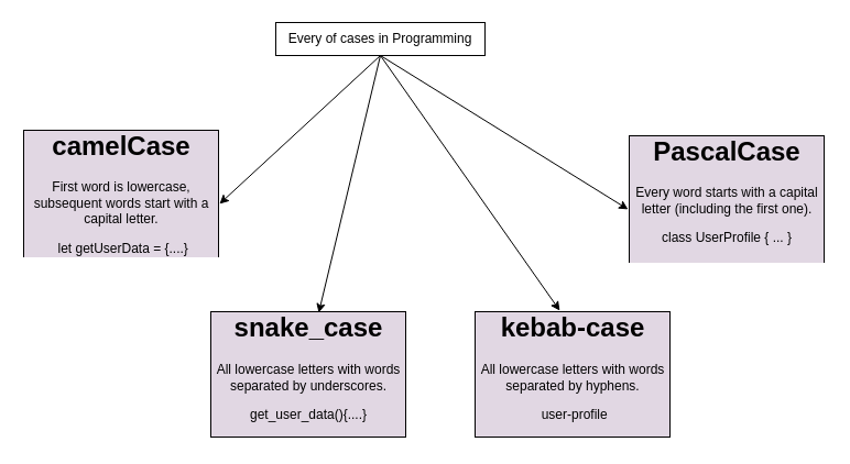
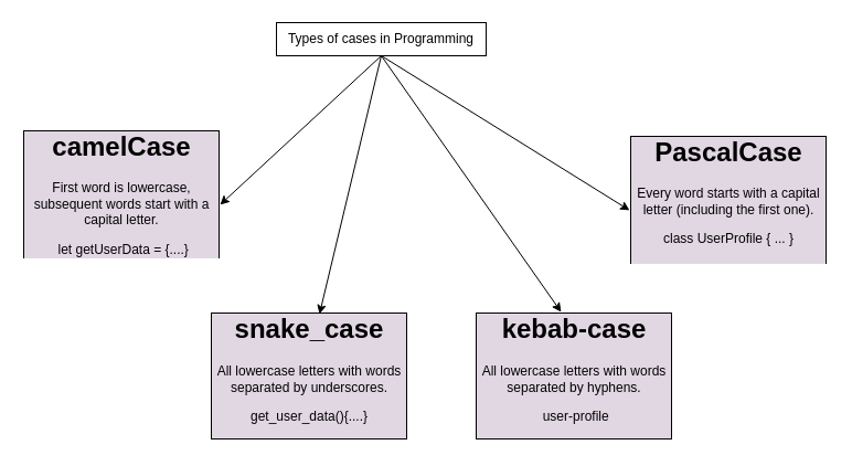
  <mxCell id="0" />
  <mxCell id="1" parent="0" />
  <mxCell id="2" value="&lt;h1 style=&quot;margin-top: 0px;&quot;&gt;snake_case&lt;/h1&gt;&lt;p&gt;All lowercase letters with words separated by underscores.&lt;/p&gt;&lt;p&gt;get_user_data(){....}&lt;/p&gt;" style="text;html=1;whiteSpace=wrap;overflow=hidden;rounded=0;verticalAlign=middle;align=center;labelBorderColor=default;labelBackgroundColor=#E1D7E3;" vertex="1" parent="1"><mxGeometry x="190" y="280" width="180" height="120" as="geometry" /></mxCell>
  <mxCell id="3" value="&lt;h1 style=&quot;margin-top: 0px;&quot;&gt;camelCase&lt;/h1&gt;&lt;p&gt;First word is lowercase, subsequent words start with a capital letter.&lt;/p&gt;&lt;p&gt;&amp;nbsp;let getUserData = {....}&lt;/p&gt;" style="text;html=1;whiteSpace=wrap;overflow=hidden;rounded=0;movable=1;resizable=1;rotatable=1;deletable=1;editable=1;locked=0;connectable=1;strokeColor=none;fillColor=none;strokeWidth=3;gradientColor=none;align=center;verticalAlign=middle;labelBorderColor=default;labelBackgroundColor=#E1D7E3;" vertex="1" parent="1"><mxGeometry x="20" y="115" width="180" height="120" as="geometry" /></mxCell>
- <mxCell id="4" value="Every of cases in Programming" style="rounded=0;whiteSpace=wrap;html=1;" vertex="1" parent="1"><mxGeometry x="250" y="20" width="190" height="30" as="geometry" /></mxCell>
+ <mxCell id="4" value="Types of cases in Programming" style="rounded=0;whiteSpace=wrap;html=1;" vertex="1" parent="1"><mxGeometry x="250" y="20" width="190" height="30" as="geometry" /></mxCell>
  <mxCell id="5" value="&lt;h1 style=&quot;margin-top: 0px;&quot;&gt;PascalCase&lt;/h1&gt;&lt;p&gt; Every word starts with a capital letter (including the first one).&lt;/p&gt;&lt;p&gt;class UserProfile { ... }&lt;/p&gt;&lt;div&gt;&lt;br&gt;&lt;/div&gt;" style="text;html=1;whiteSpace=wrap;overflow=hidden;rounded=0;align=center;verticalAlign=middle;labelBorderColor=default;labelBackgroundColor=#E1D7E3;" vertex="1" parent="1"><mxGeometry x="570" y="120" width="180" height="120" as="geometry" /></mxCell>
  <mxCell id="6" value="&lt;h1 style=&quot;margin-top: 0px;&quot;&gt;kebab-case&lt;/h1&gt;&lt;p&gt;All lowercase letters with words separated by hyphens.&lt;/p&gt;&lt;p&gt;&amp;nbsp;user-profile&lt;/p&gt;" style="text;html=1;whiteSpace=wrap;overflow=hidden;rounded=0;verticalAlign=middle;align=center;labelBorderColor=default;textShadow=0;labelBackgroundColor=#E1D7E3;" vertex="1" parent="1"><mxGeometry x="430" y="280" width="180" height="120" as="geometry" /></mxCell>
  <mxCell id="7" value="" style="endArrow=classic;html=1;entryX=0.994;entryY=0.583;entryDx=0;entryDy=0;entryPerimeter=0;exitX=0.5;exitY=1;exitDx=0;exitDy=0;" edge="1" parent="1" source="4" target="3"><mxGeometry width="50" height="50" relative="1" as="geometry"><mxPoint x="350" y="60" as="sourcePoint" /><mxPoint x="430" y="180" as="targetPoint" /></mxGeometry></mxCell>
  <mxCell id="8" value="" style="endArrow=classic;html=1;exitX=0.5;exitY=1;exitDx=0;exitDy=0;entryX=0.55;entryY=0.033;entryDx=0;entryDy=0;entryPerimeter=0;" edge="1" parent="1" source="4" target="2"><mxGeometry width="50" height="50" relative="1" as="geometry"><mxPoint x="340" y="60" as="sourcePoint" /><mxPoint x="430" y="180" as="targetPoint" /></mxGeometry></mxCell>
  <mxCell id="9" value="" style="endArrow=classic;html=1;exitX=0.5;exitY=1;exitDx=0;exitDy=0;entryX=0.433;entryY=0.017;entryDx=0;entryDy=0;entryPerimeter=0;" edge="1" parent="1" source="4" target="6"><mxGeometry width="50" height="50" relative="1" as="geometry"><mxPoint x="380" y="230" as="sourcePoint" /><mxPoint x="430" y="180" as="targetPoint" /></mxGeometry></mxCell>
  <mxCell id="10" value="" style="endArrow=classic;html=1;entryX=0;entryY=0.583;entryDx=0;entryDy=0;entryPerimeter=0;exitX=0.5;exitY=1;exitDx=0;exitDy=0;" edge="1" parent="1" source="4" target="5"><mxGeometry width="50" height="50" relative="1" as="geometry"><mxPoint x="380" y="230" as="sourcePoint" /><mxPoint x="430" y="180" as="targetPoint" /></mxGeometry></mxCell>
